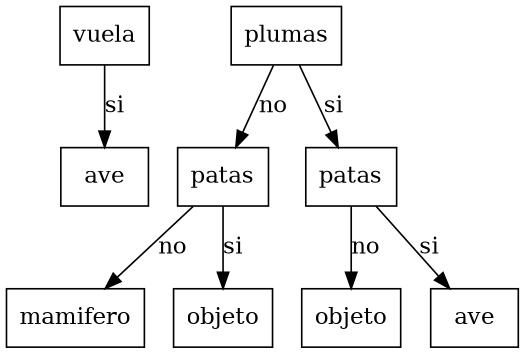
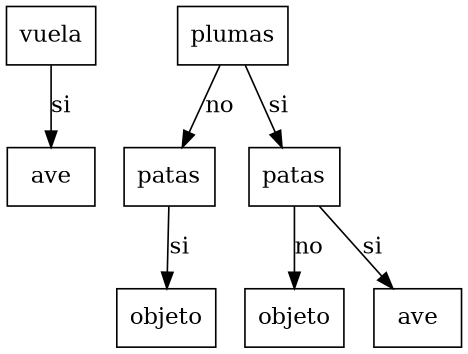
  digraph {
    node [shape=box]
    n1 [label=vuela]
    n2 [label=ave]
    n3 [label=plumas]
    n4 [label=patas]
    n5 [label=patas]
-   n6 [label=mamifero]
    n7 [label=objeto]
    n8 [label=objeto]
    n9 [label=ave]
    n1 -> n2 [label=si]
    n3 -> n4 [label=no]
    n3 -> n5 [label=si]
-   n4 -> n6 [label=no]
    n4 -> n7 [label=si]
    n5 -> n8 [label=no]
    n5 -> n9 [label=si]
  }
